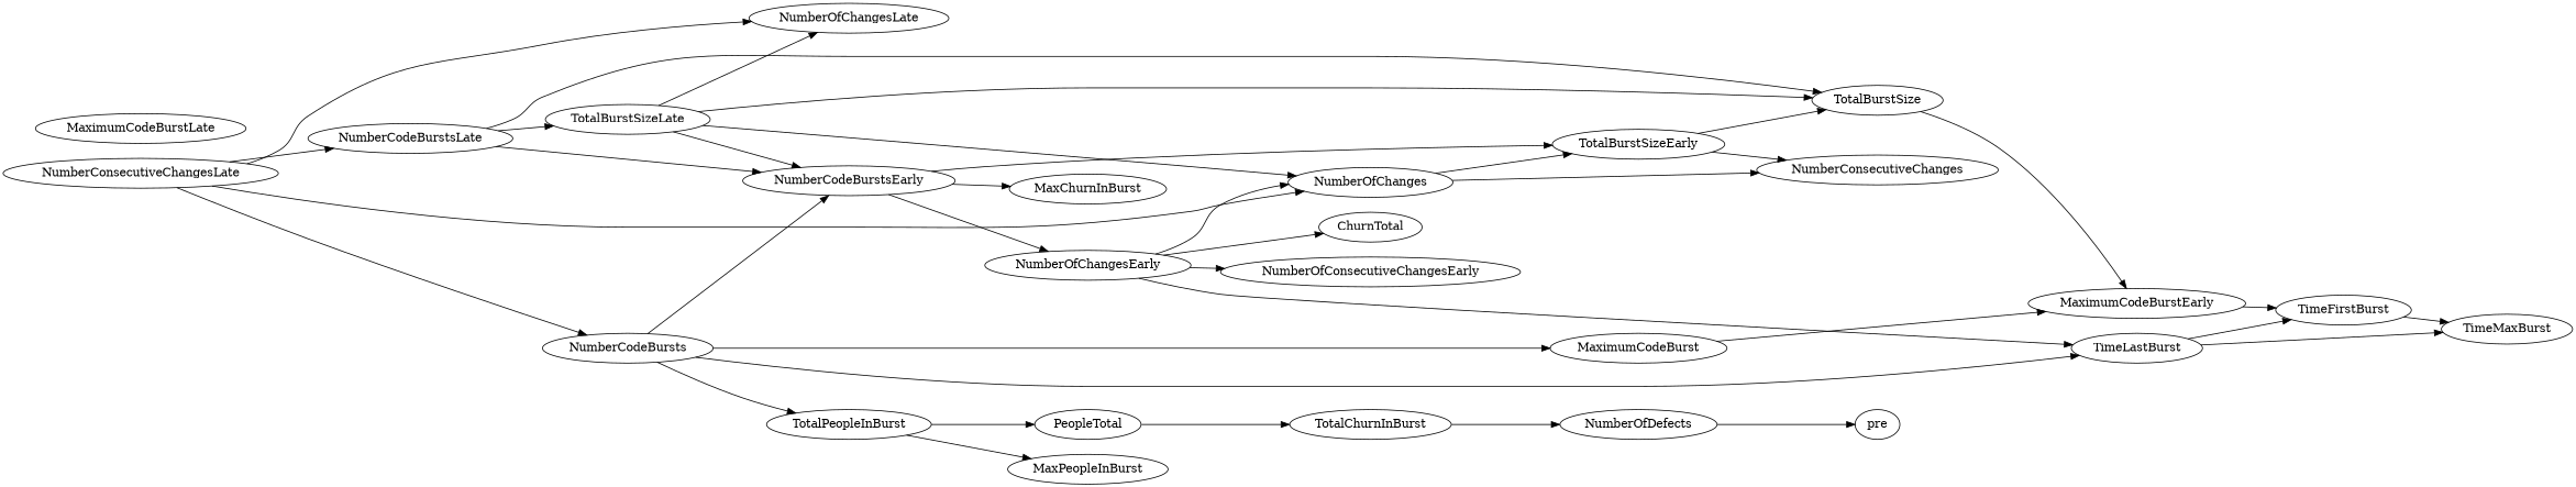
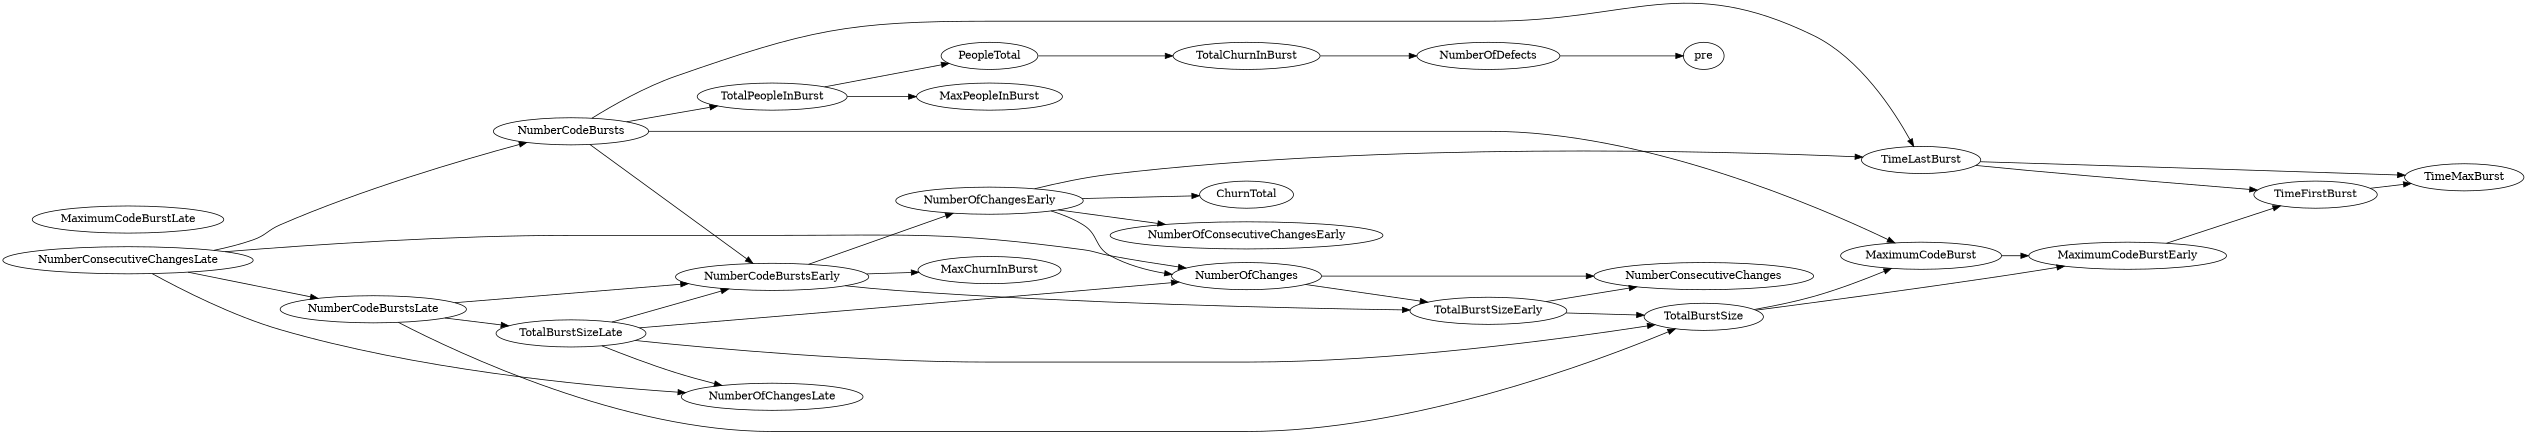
  digraph {
    rankdir=LR
    TotalPeopleInBurst
    MaxPeopleInBurst
    PeopleTotal
    TotalChurnInBurst
    MaximumCodeBurstLate
    NumberOfChanges
    TotalBurstSizeEarly
    NumberConsecutiveChanges
    TotalBurstSize
    TotalBurstSizeLate
    NumberOfChangesLate
    NumberCodeBurstsEarly
    NumberOfChangesEarly
    MaxChurnInBurst
    MaximumCodeBurstEarly
    MaximumCodeBurst
    NumberCodeBurstsLate
    ChurnTotal
    NumberOfConsecutiveChangesEarly
    TimeLastBurst
    TimeFirstBurst
    TimeMaxBurst
    NumberOfDefects
    pre
    NumberConsecutiveChangesLate
    NumberCodeBursts
    TotalPeopleInBurst -> MaxPeopleInBurst
    TotalPeopleInBurst -> PeopleTotal
    PeopleTotal -> TotalChurnInBurst
    TotalChurnInBurst -> NumberOfDefects
    NumberOfChanges -> TotalBurstSizeEarly
    NumberOfChanges -> NumberConsecutiveChanges
    TotalBurstSizeEarly -> NumberConsecutiveChanges
    TotalBurstSizeEarly -> TotalBurstSize
    TotalBurstSize -> MaximumCodeBurstEarly
+   TotalBurstSize -> MaximumCodeBurst
    TotalBurstSizeLate -> NumberOfChanges
    TotalBurstSizeLate -> TotalBurstSize
    TotalBurstSizeLate -> NumberOfChangesLate
    TotalBurstSizeLate -> NumberCodeBurstsEarly
    NumberCodeBurstsEarly -> TotalBurstSizeEarly
    NumberCodeBurstsEarly -> NumberOfChangesEarly
    NumberCodeBurstsEarly -> MaxChurnInBurst
    NumberOfChangesEarly -> NumberOfChanges
    NumberOfChangesEarly -> ChurnTotal
    NumberOfChangesEarly -> NumberOfConsecutiveChangesEarly
    NumberOfChangesEarly -> TimeLastBurst
    MaximumCodeBurstEarly -> TimeFirstBurst
    MaximumCodeBurst -> MaximumCodeBurstEarly
    NumberCodeBurstsLate -> TotalBurstSize
    NumberCodeBurstsLate -> TotalBurstSizeLate
    NumberCodeBurstsLate -> NumberCodeBurstsEarly
    TimeLastBurst -> TimeFirstBurst
    TimeLastBurst -> TimeMaxBurst
    TimeFirstBurst -> TimeMaxBurst
    NumberOfDefects -> pre
    NumberConsecutiveChangesLate -> NumberOfChanges
    NumberConsecutiveChangesLate -> NumberOfChangesLate
    NumberConsecutiveChangesLate -> NumberCodeBurstsLate
    NumberConsecutiveChangesLate -> NumberCodeBursts
    NumberCodeBursts -> TotalPeopleInBurst
    NumberCodeBursts -> NumberCodeBurstsEarly
    NumberCodeBursts -> MaximumCodeBurst
    NumberCodeBursts -> TimeLastBurst
  }
